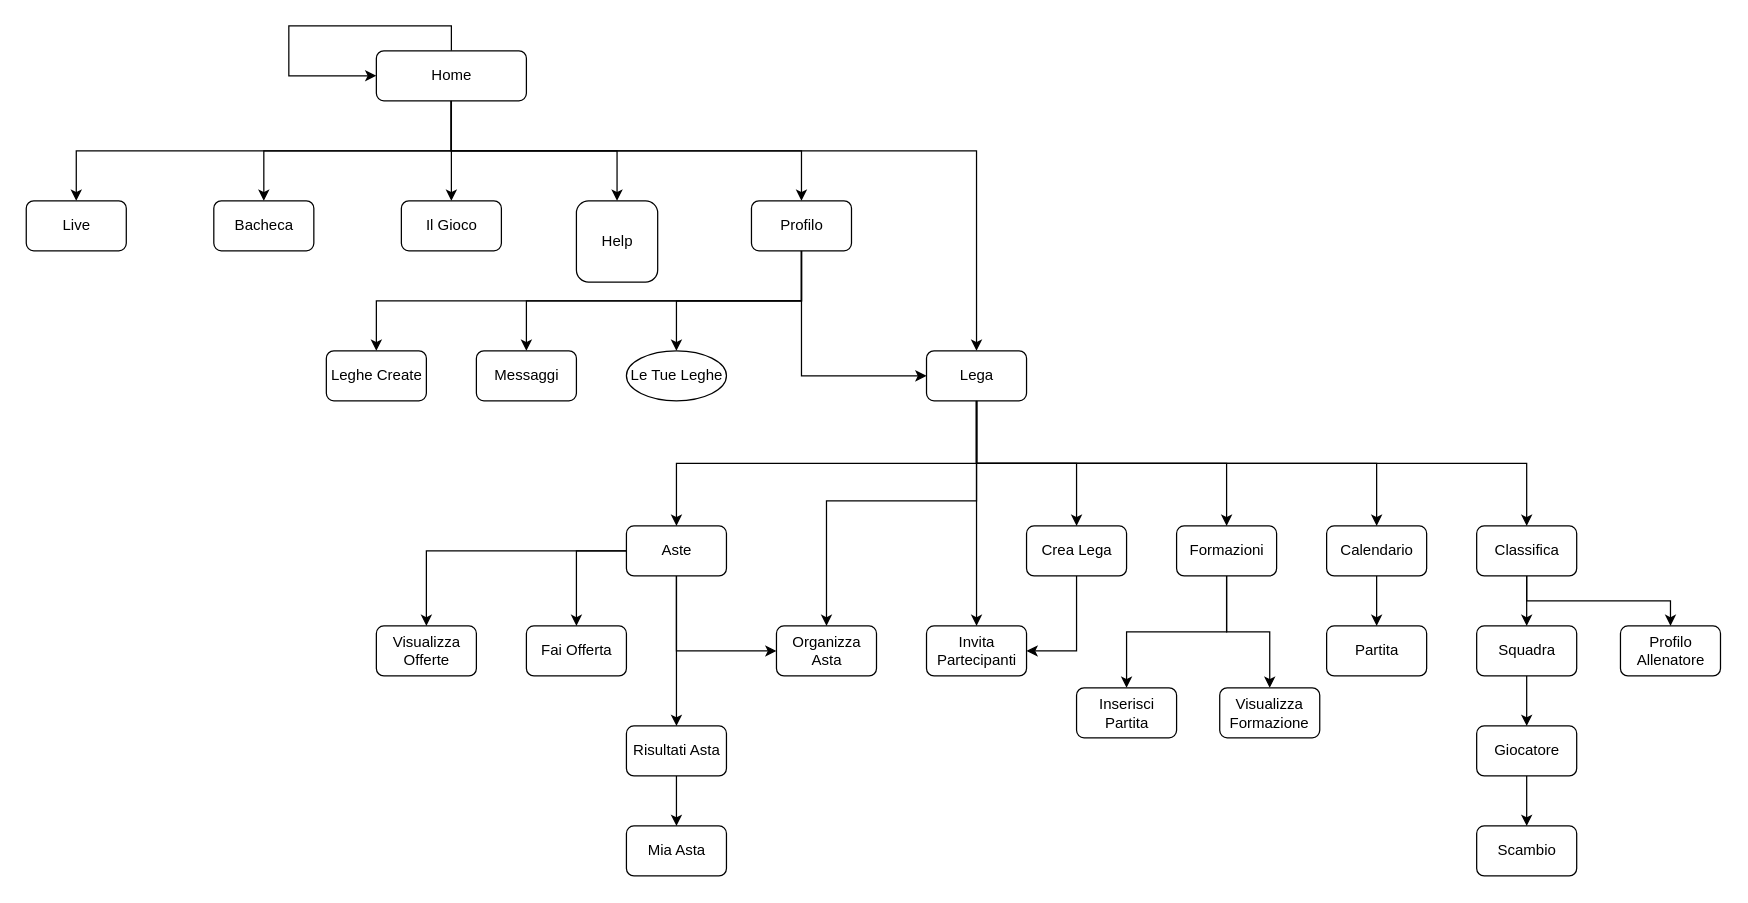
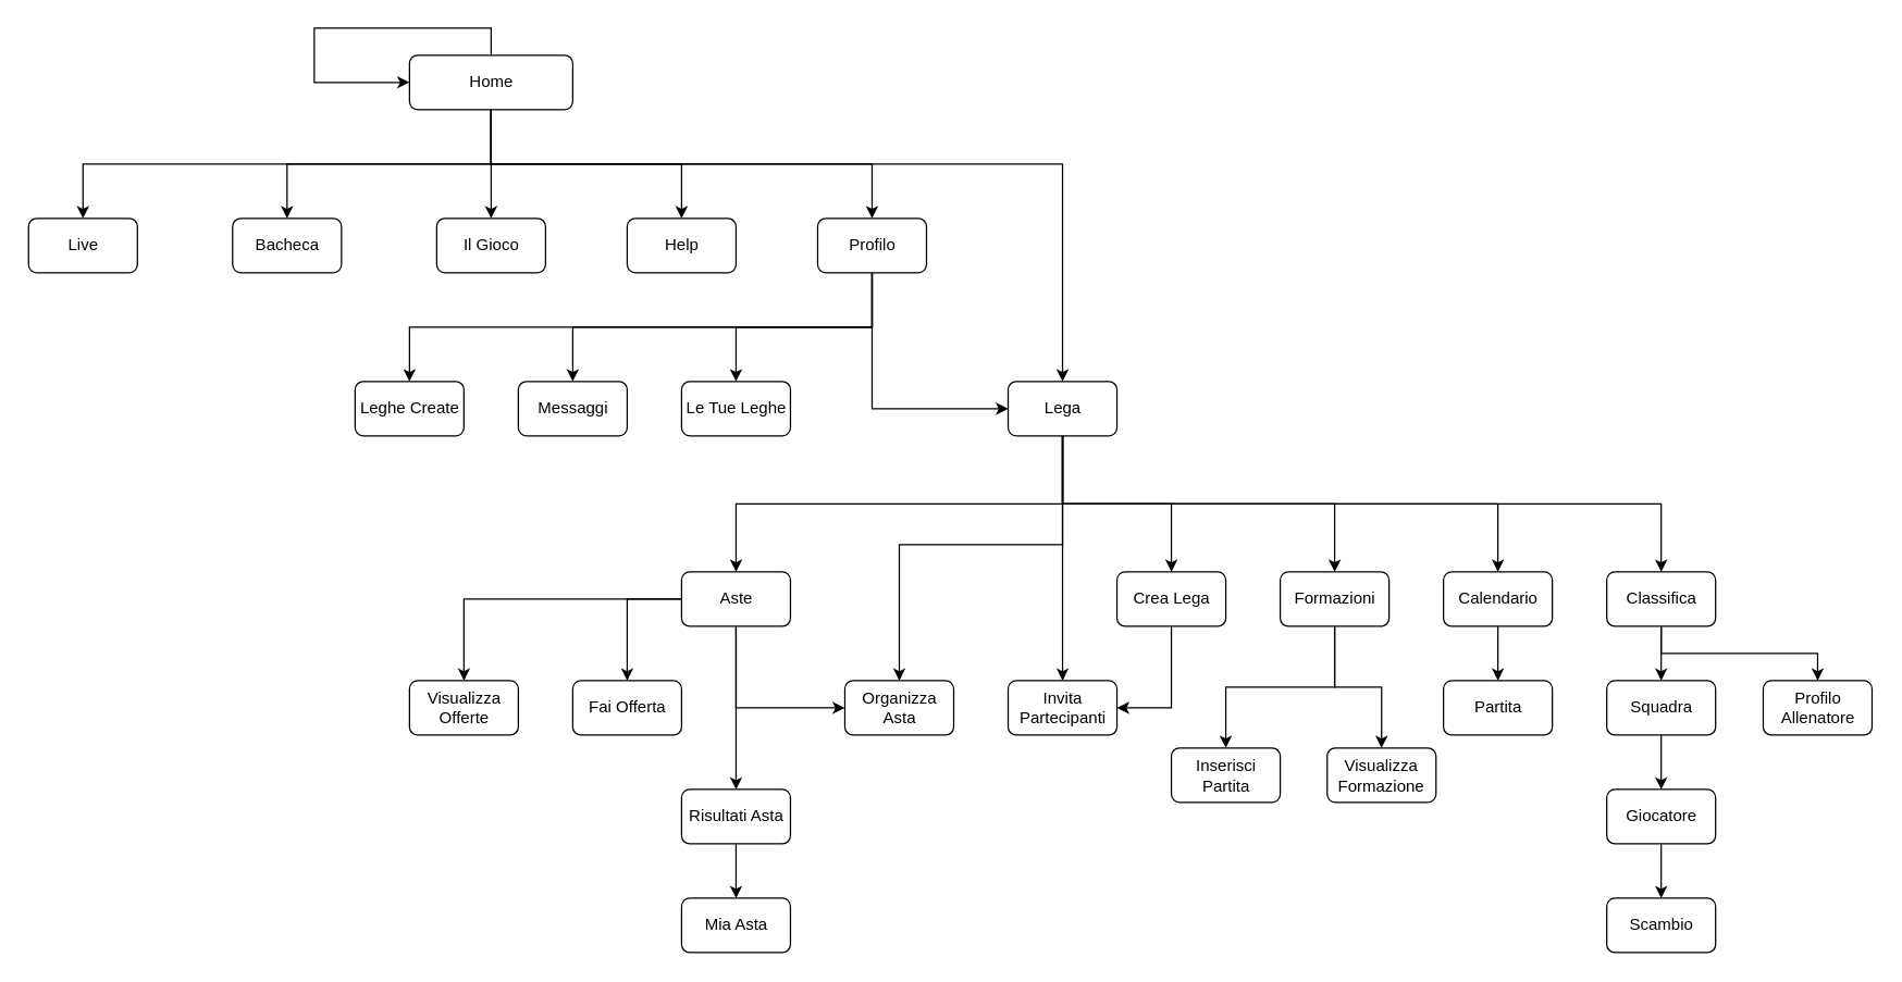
  <mxCell id="0" />
  <mxCell id="1" parent="0" />
- <mxCell id="2" value="Help" style="rounded=1;whiteSpace=wrap;html=1;" vertex="1" parent="1"><mxGeometry x="460.5" y="160" width="65" height="65" as="geometry" /></mxCell>
+ <mxCell id="2" value="Help" style="rounded=1;whiteSpace=wrap;html=1;" vertex="1" parent="1"><mxGeometry x="460.5" y="160" width="80" height="40" as="geometry" /></mxCell>
  <mxCell id="3" style="edgeStyle=orthogonalEdgeStyle;rounded=0;orthogonalLoop=1;jettySize=auto;html=1;exitX=0.5;exitY=0;exitDx=0;exitDy=0;entryX=0;entryY=0.5;entryDx=0;entryDy=0;" edge="1" parent="1" source="10" target="10"><mxGeometry relative="1" as="geometry"><mxPoint x="290.5" y="60" as="targetPoint" /><Array as="points"><mxPoint x="360.5" y="20" /><mxPoint x="230.5" y="20" /><mxPoint x="230.5" y="60" /></Array></mxGeometry></mxCell>
  <mxCell id="4" style="edgeStyle=orthogonalEdgeStyle;rounded=0;orthogonalLoop=1;jettySize=auto;html=1;exitX=0.5;exitY=1;exitDx=0;exitDy=0;entryX=0.5;entryY=0;entryDx=0;entryDy=0;" edge="1" parent="1" source="10" target="11"><mxGeometry relative="1" as="geometry" /></mxCell>
  <mxCell id="5" style="edgeStyle=orthogonalEdgeStyle;rounded=0;orthogonalLoop=1;jettySize=auto;html=1;exitX=0.5;exitY=1;exitDx=0;exitDy=0;entryX=0.5;entryY=0;entryDx=0;entryDy=0;" edge="1" parent="1" source="10" target="2"><mxGeometry relative="1" as="geometry" /></mxCell>
  <mxCell id="6" style="edgeStyle=orthogonalEdgeStyle;rounded=0;orthogonalLoop=1;jettySize=auto;html=1;exitX=0.5;exitY=1;exitDx=0;exitDy=0;" edge="1" parent="1" source="10" target="16"><mxGeometry relative="1" as="geometry" /></mxCell>
  <mxCell id="7" style="edgeStyle=orthogonalEdgeStyle;rounded=0;orthogonalLoop=1;jettySize=auto;html=1;exitX=0.5;exitY=1;exitDx=0;exitDy=0;entryX=0.5;entryY=0;entryDx=0;entryDy=0;" edge="1" parent="1" source="10" target="18"><mxGeometry relative="1" as="geometry" /></mxCell>
  <mxCell id="8" style="edgeStyle=orthogonalEdgeStyle;rounded=0;orthogonalLoop=1;jettySize=auto;html=1;exitX=0.5;exitY=1;exitDx=0;exitDy=0;entryX=0.5;entryY=0;entryDx=0;entryDy=0;" edge="1" parent="1" source="10" target="17"><mxGeometry relative="1" as="geometry" /></mxCell>
  <mxCell id="9" style="edgeStyle=orthogonalEdgeStyle;rounded=0;orthogonalLoop=1;jettySize=auto;html=1;exitX=0.5;exitY=1;exitDx=0;exitDy=0;entryX=0.5;entryY=0;entryDx=0;entryDy=0;" edge="1" parent="1" source="10" target="26"><mxGeometry relative="1" as="geometry"><mxPoint x="780.5" y="160" as="targetPoint" /><Array as="points"><mxPoint x="360.5" y="120" /><mxPoint x="780.5" y="120" /></Array></mxGeometry></mxCell>
  <mxCell id="10" value="Home" style="rounded=1;whiteSpace=wrap;html=1;" vertex="1" parent="1"><mxGeometry x="300.5" y="40" width="120" height="40" as="geometry" /></mxCell>
  <mxCell id="11" value="Il Gioco" style="rounded=1;whiteSpace=wrap;html=1;" vertex="1" parent="1"><mxGeometry x="320.5" y="160" width="80" height="40" as="geometry" /></mxCell>
  <mxCell id="12" style="edgeStyle=orthogonalEdgeStyle;rounded=0;orthogonalLoop=1;jettySize=auto;html=1;exitX=0.5;exitY=1;exitDx=0;exitDy=0;entryX=0;entryY=0.5;entryDx=0;entryDy=0;" edge="1" parent="1" source="16" target="26"><mxGeometry relative="1" as="geometry" /></mxCell>
  <mxCell id="13" style="edgeStyle=orthogonalEdgeStyle;rounded=0;orthogonalLoop=1;jettySize=auto;html=1;exitX=0.5;exitY=1;exitDx=0;exitDy=0;" edge="1" parent="1" source="16" target="57"><mxGeometry relative="1" as="geometry" /></mxCell>
  <mxCell id="14" style="edgeStyle=orthogonalEdgeStyle;rounded=0;orthogonalLoop=1;jettySize=auto;html=1;exitX=0.5;exitY=1;exitDx=0;exitDy=0;entryX=0.5;entryY=0;entryDx=0;entryDy=0;" edge="1" parent="1" source="16" target="56"><mxGeometry relative="1" as="geometry" /></mxCell>
  <mxCell id="15" style="edgeStyle=orthogonalEdgeStyle;rounded=0;orthogonalLoop=1;jettySize=auto;html=1;exitX=0.5;exitY=1;exitDx=0;exitDy=0;entryX=0.5;entryY=0;entryDx=0;entryDy=0;" edge="1" parent="1" source="16" target="55"><mxGeometry relative="1" as="geometry"><Array as="points"><mxPoint x="640.5" y="240" /><mxPoint x="300.5" y="240" /></Array></mxGeometry></mxCell>
  <mxCell id="16" value="Profilo" style="rounded=1;whiteSpace=wrap;html=1;" vertex="1" parent="1"><mxGeometry x="600.5" y="160" width="80" height="40" as="geometry" /></mxCell>
  <mxCell id="17" value="Live" style="rounded=1;whiteSpace=wrap;html=1;" vertex="1" parent="1"><mxGeometry x="20.5" y="160" width="80" height="40" as="geometry" /></mxCell>
  <mxCell id="18" value="Bacheca" style="rounded=1;whiteSpace=wrap;html=1;" vertex="1" parent="1"><mxGeometry x="170.5" y="160" width="80" height="40" as="geometry" /></mxCell>
  <mxCell id="19" style="edgeStyle=orthogonalEdgeStyle;rounded=0;orthogonalLoop=1;jettySize=auto;html=1;exitX=0.5;exitY=1;exitDx=0;exitDy=0;entryX=0.5;entryY=0;entryDx=0;entryDy=0;" edge="1" parent="1" source="26" target="28"><mxGeometry relative="1" as="geometry" /></mxCell>
  <mxCell id="20" style="edgeStyle=orthogonalEdgeStyle;rounded=0;orthogonalLoop=1;jettySize=auto;html=1;exitX=0.5;exitY=1;exitDx=0;exitDy=0;entryX=0.5;entryY=0;entryDx=0;entryDy=0;" edge="1" parent="1" source="26" target="29"><mxGeometry relative="1" as="geometry" /></mxCell>
  <mxCell id="21" style="edgeStyle=orthogonalEdgeStyle;rounded=0;orthogonalLoop=1;jettySize=auto;html=1;exitX=0.5;exitY=1;exitDx=0;exitDy=0;entryX=0.5;entryY=0;entryDx=0;entryDy=0;" edge="1" parent="1" source="26" target="34"><mxGeometry relative="1" as="geometry" /></mxCell>
  <mxCell id="22" style="edgeStyle=orthogonalEdgeStyle;rounded=0;orthogonalLoop=1;jettySize=auto;html=1;exitX=0.5;exitY=1;exitDx=0;exitDy=0;entryX=0.5;entryY=0;entryDx=0;entryDy=0;" edge="1" parent="1" source="26" target="42"><mxGeometry relative="1" as="geometry" /></mxCell>
  <mxCell id="23" style="edgeStyle=orthogonalEdgeStyle;rounded=0;orthogonalLoop=1;jettySize=auto;html=1;exitX=0.5;exitY=1;exitDx=0;exitDy=0;entryX=0.5;entryY=0;entryDx=0;entryDy=0;" edge="1" parent="1" source="26" target="39"><mxGeometry relative="1" as="geometry" /></mxCell>
  <mxCell id="24" style="edgeStyle=orthogonalEdgeStyle;rounded=0;orthogonalLoop=1;jettySize=auto;html=1;exitX=0.5;exitY=1;exitDx=0;exitDy=0;entryX=0.5;entryY=0;entryDx=0;entryDy=0;" edge="1" parent="1" source="26" target="37"><mxGeometry relative="1" as="geometry" /></mxCell>
  <mxCell id="25" style="edgeStyle=orthogonalEdgeStyle;rounded=0;orthogonalLoop=1;jettySize=auto;html=1;exitX=0.5;exitY=1;exitDx=0;exitDy=0;entryX=0.5;entryY=0;entryDx=0;entryDy=0;" edge="1" parent="1" source="26" target="43"><mxGeometry relative="1" as="geometry"><mxPoint x="660.5" y="420" as="targetPoint" /><Array as="points"><mxPoint x="780.5" y="400" /><mxPoint x="660.5" y="400" /></Array></mxGeometry></mxCell>
  <mxCell id="26" value="Lega" style="rounded=1;whiteSpace=wrap;html=1;" vertex="1" parent="1"><mxGeometry x="740.5" y="280" width="80" height="40" as="geometry" /></mxCell>
  <mxCell id="27" style="edgeStyle=orthogonalEdgeStyle;rounded=0;orthogonalLoop=1;jettySize=auto;html=1;exitX=0.5;exitY=1;exitDx=0;exitDy=0;entryX=1;entryY=0.5;entryDx=0;entryDy=0;" edge="1" parent="1" source="28" target="29"><mxGeometry relative="1" as="geometry" /></mxCell>
  <mxCell id="28" value="Crea Lega" style="rounded=1;whiteSpace=wrap;html=1;" vertex="1" parent="1"><mxGeometry x="820.5" y="420" width="80" height="40" as="geometry" /></mxCell>
  <mxCell id="29" value="Invita Partecipanti" style="rounded=1;whiteSpace=wrap;html=1;" vertex="1" parent="1"><mxGeometry x="740.5" y="500" width="80" height="40" as="geometry" /></mxCell>
  <mxCell id="30" style="edgeStyle=orthogonalEdgeStyle;rounded=0;orthogonalLoop=1;jettySize=auto;html=1;exitX=0.5;exitY=1;exitDx=0;exitDy=0;entryX=0;entryY=0.5;entryDx=0;entryDy=0;" edge="1" parent="1" source="34" target="43"><mxGeometry relative="1" as="geometry" /></mxCell>
  <mxCell id="31" style="edgeStyle=orthogonalEdgeStyle;rounded=0;orthogonalLoop=1;jettySize=auto;html=1;exitX=0.5;exitY=1;exitDx=0;exitDy=0;entryX=0.5;entryY=0;entryDx=0;entryDy=0;" edge="1" parent="1" source="34" target="45"><mxGeometry relative="1" as="geometry" /></mxCell>
  <mxCell id="32" style="edgeStyle=orthogonalEdgeStyle;rounded=0;orthogonalLoop=1;jettySize=auto;html=1;exitX=0;exitY=0.5;exitDx=0;exitDy=0;entryX=0.5;entryY=0;entryDx=0;entryDy=0;" edge="1" parent="1" source="34" target="47"><mxGeometry relative="1" as="geometry" /></mxCell>
  <mxCell id="33" style="edgeStyle=orthogonalEdgeStyle;rounded=0;orthogonalLoop=1;jettySize=auto;html=1;exitX=0;exitY=0.5;exitDx=0;exitDy=0;entryX=0.5;entryY=0;entryDx=0;entryDy=0;" edge="1" parent="1" source="34" target="48"><mxGeometry relative="1" as="geometry" /></mxCell>
  <mxCell id="34" value="Aste" style="rounded=1;whiteSpace=wrap;html=1;" vertex="1" parent="1"><mxGeometry x="500.5" y="420" width="80" height="40" as="geometry" /></mxCell>
  <mxCell id="35" style="edgeStyle=orthogonalEdgeStyle;rounded=0;orthogonalLoop=1;jettySize=auto;html=1;exitX=0.5;exitY=1;exitDx=0;exitDy=0;entryX=0.5;entryY=0;entryDx=0;entryDy=0;" edge="1" parent="1" source="37" target="51"><mxGeometry relative="1" as="geometry" /></mxCell>
  <mxCell id="36" style="edgeStyle=orthogonalEdgeStyle;rounded=0;orthogonalLoop=1;jettySize=auto;html=1;exitX=0.5;exitY=1;exitDx=0;exitDy=0;entryX=0.5;entryY=0;entryDx=0;entryDy=0;" edge="1" parent="1" source="37" target="60"><mxGeometry relative="1" as="geometry" /></mxCell>
  <mxCell id="37" value="Classifica" style="rounded=1;whiteSpace=wrap;html=1;" vertex="1" parent="1"><mxGeometry x="1180.5" y="420" width="80" height="40" as="geometry" /></mxCell>
  <mxCell id="38" style="edgeStyle=orthogonalEdgeStyle;rounded=0;orthogonalLoop=1;jettySize=auto;html=1;exitX=0.5;exitY=1;exitDx=0;exitDy=0;entryX=0.5;entryY=0;entryDx=0;entryDy=0;" edge="1" parent="1" source="39" target="58"><mxGeometry relative="1" as="geometry" /></mxCell>
  <mxCell id="39" value="Calendario" style="rounded=1;whiteSpace=wrap;html=1;" vertex="1" parent="1"><mxGeometry x="1060.5" y="420" width="80" height="40" as="geometry" /></mxCell>
  <mxCell id="40" style="edgeStyle=orthogonalEdgeStyle;rounded=0;orthogonalLoop=1;jettySize=auto;html=1;exitX=0.5;exitY=1;exitDx=0;exitDy=0;entryX=0.5;entryY=0;entryDx=0;entryDy=0;" edge="1" parent="1" source="42" target="49"><mxGeometry relative="1" as="geometry" /></mxCell>
  <mxCell id="41" style="edgeStyle=orthogonalEdgeStyle;rounded=0;orthogonalLoop=1;jettySize=auto;html=1;exitX=0.5;exitY=1;exitDx=0;exitDy=0;entryX=0.5;entryY=0;entryDx=0;entryDy=0;" edge="1" parent="1" source="42" target="59"><mxGeometry relative="1" as="geometry" /></mxCell>
  <mxCell id="42" value="Formazioni" style="rounded=1;whiteSpace=wrap;html=1;" vertex="1" parent="1"><mxGeometry x="940.5" y="420" width="80" height="40" as="geometry" /></mxCell>
  <mxCell id="43" value="Organizza Asta&lt;br&gt;" style="rounded=1;whiteSpace=wrap;html=1;" vertex="1" parent="1"><mxGeometry x="620.5" y="500" width="80" height="40" as="geometry" /></mxCell>
  <mxCell id="44" style="edgeStyle=orthogonalEdgeStyle;rounded=0;orthogonalLoop=1;jettySize=auto;html=1;exitX=0.5;exitY=1;exitDx=0;exitDy=0;entryX=0.5;entryY=0;entryDx=0;entryDy=0;" edge="1" parent="1" source="45" target="46"><mxGeometry relative="1" as="geometry" /></mxCell>
  <mxCell id="45" value="Risultati Asta&lt;br&gt;" style="rounded=1;whiteSpace=wrap;html=1;" vertex="1" parent="1"><mxGeometry x="500.5" y="580" width="80" height="40" as="geometry" /></mxCell>
  <mxCell id="46" value="Mia Asta" style="rounded=1;whiteSpace=wrap;html=1;" vertex="1" parent="1"><mxGeometry x="500.5" y="660" width="80" height="40" as="geometry" /></mxCell>
  <mxCell id="47" value="Fai Offerta" style="rounded=1;whiteSpace=wrap;html=1;" vertex="1" parent="1"><mxGeometry x="420.5" y="500" width="80" height="40" as="geometry" /></mxCell>
  <mxCell id="48" value="Visualizza Offerte" style="rounded=1;whiteSpace=wrap;html=1;" vertex="1" parent="1"><mxGeometry x="300.5" y="500" width="80" height="40" as="geometry" /></mxCell>
  <mxCell id="49" value="Inserisci Partita" style="rounded=1;whiteSpace=wrap;html=1;" vertex="1" parent="1"><mxGeometry x="860.5" y="549.5" width="80" height="40" as="geometry" /></mxCell>
  <mxCell id="50" style="edgeStyle=orthogonalEdgeStyle;rounded=0;orthogonalLoop=1;jettySize=auto;html=1;exitX=0.5;exitY=1;exitDx=0;exitDy=0;entryX=0.5;entryY=0;entryDx=0;entryDy=0;" edge="1" parent="1" source="51" target="53"><mxGeometry relative="1" as="geometry" /></mxCell>
  <mxCell id="51" value="Squadra" style="rounded=1;whiteSpace=wrap;html=1;" vertex="1" parent="1"><mxGeometry x="1180.5" y="500" width="80" height="40" as="geometry" /></mxCell>
  <mxCell id="52" style="edgeStyle=orthogonalEdgeStyle;rounded=0;orthogonalLoop=1;jettySize=auto;html=1;exitX=0.5;exitY=1;exitDx=0;exitDy=0;entryX=0.5;entryY=0;entryDx=0;entryDy=0;" edge="1" parent="1" source="53" target="54"><mxGeometry relative="1" as="geometry" /></mxCell>
  <mxCell id="53" value="Giocatore" style="rounded=1;whiteSpace=wrap;html=1;" vertex="1" parent="1"><mxGeometry x="1180.5" y="580" width="80" height="40" as="geometry" /></mxCell>
  <mxCell id="54" value="Scambio" style="rounded=1;whiteSpace=wrap;html=1;" vertex="1" parent="1"><mxGeometry x="1180.5" y="660" width="80" height="40" as="geometry" /></mxCell>
  <mxCell id="55" value="Leghe Create&lt;br&gt;" style="rounded=1;whiteSpace=wrap;html=1;" vertex="1" parent="1"><mxGeometry x="260.5" y="280" width="80" height="40" as="geometry" /></mxCell>
  <mxCell id="56" value="Messaggi" style="rounded=1;whiteSpace=wrap;html=1;" vertex="1" parent="1"><mxGeometry x="380.5" y="280" width="80" height="40" as="geometry" /></mxCell>
- <mxCell id="57" value="Le Tue Leghe" style="ellipse;whiteSpace=wrap;html=1;" vertex="1" parent="1"><mxGeometry x="500.5" y="280" width="80" height="40" as="geometry" /></mxCell>
+ <mxCell id="57" value="Le Tue Leghe" style="rounded=1;whiteSpace=wrap;html=1;" vertex="1" parent="1"><mxGeometry x="500.5" y="280" width="80" height="40" as="geometry" /></mxCell>
  <mxCell id="58" value="Partita" style="rounded=1;whiteSpace=wrap;html=1;" vertex="1" parent="1"><mxGeometry x="1060.5" y="500" width="80" height="40" as="geometry" /></mxCell>
  <mxCell id="59" value="Visualizza Formazione" style="rounded=1;whiteSpace=wrap;html=1;" vertex="1" parent="1"><mxGeometry x="975" y="549.5" width="80" height="40" as="geometry" /></mxCell>
  <mxCell id="60" value="Profilo Allenatore" style="rounded=1;whiteSpace=wrap;html=1;" vertex="1" parent="1"><mxGeometry x="1295.5" y="500" width="80" height="40" as="geometry" /></mxCell>
